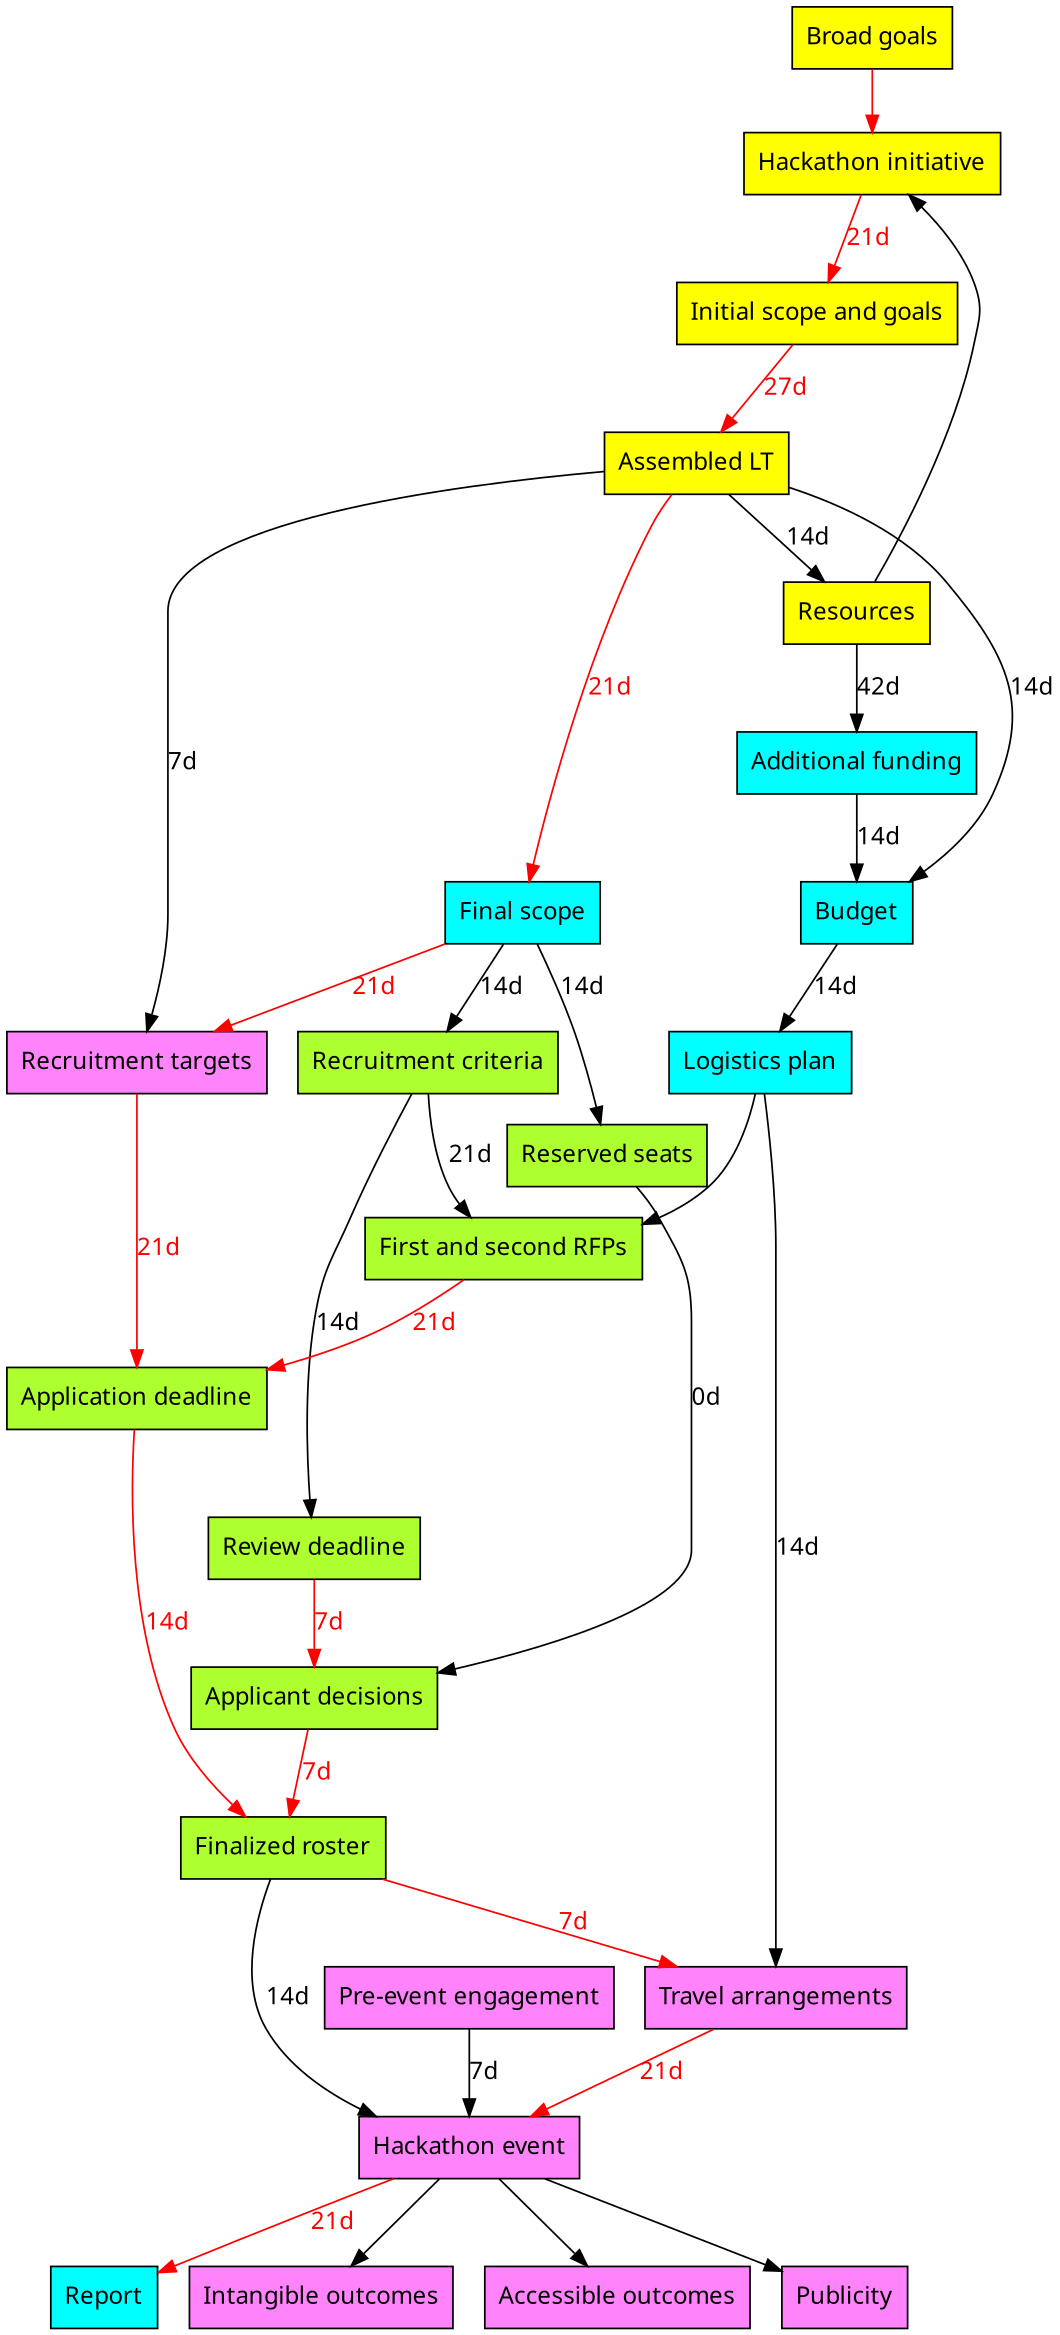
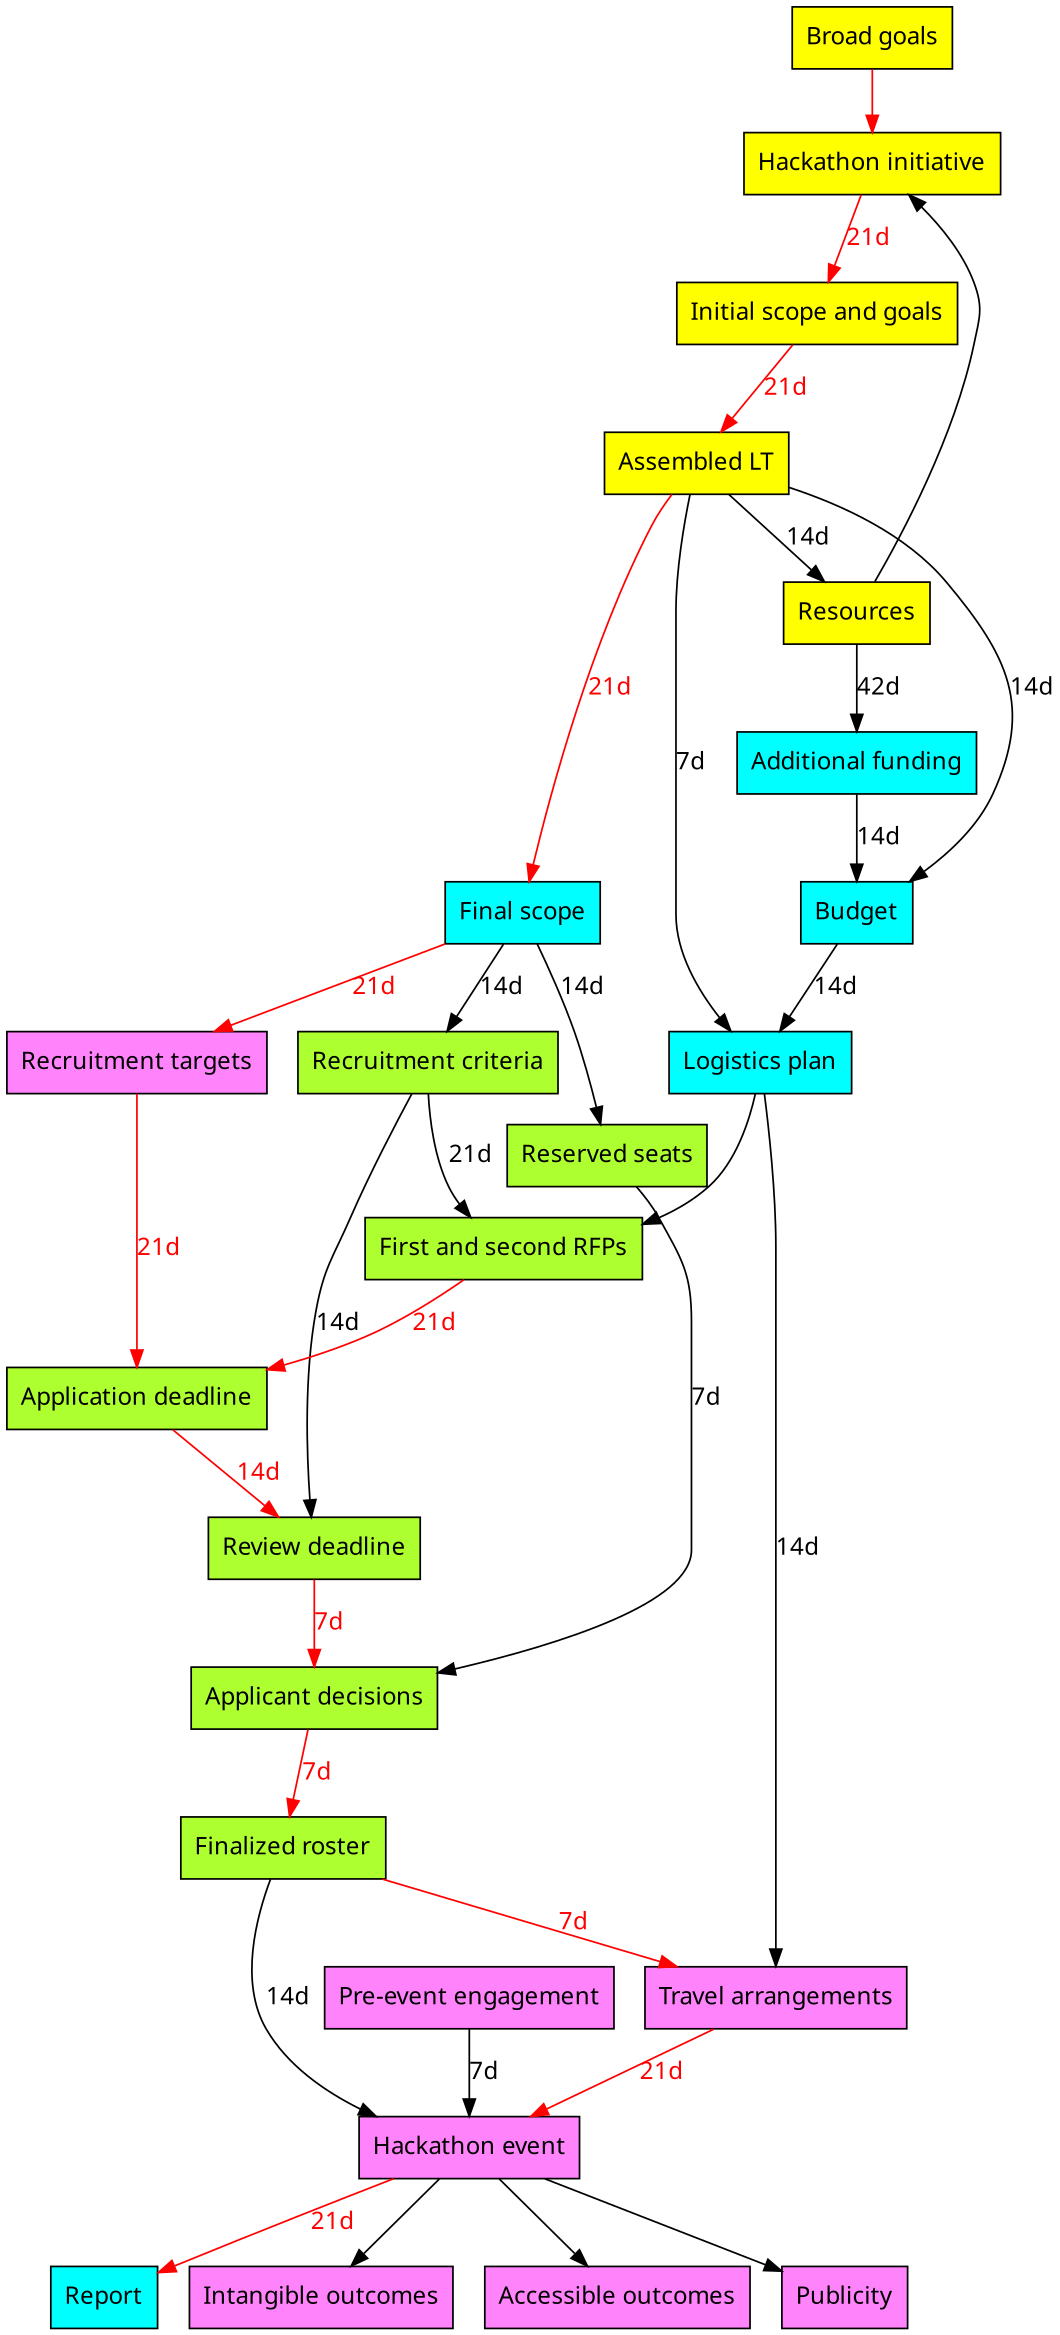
  digraph {
    node [fillcolor=greenyellow fontname=Verdana shape=box style=filled]
    edge [color=black fontcolor=black fontname=Verdana]
    "Broad goals" [fillcolor=yellow]
    Resources [fillcolor=yellow]
    "Hackathon initiative" [fillcolor=yellow]
    "Initial scope and goals" [fillcolor=yellow]
    "Assembled LT" [fillcolor=yellow]
    "Final scope" [fillcolor=cyan]
    "Additional funding" [fillcolor=cyan]
    Budget [fillcolor=cyan]
    "Logistics plan" [fillcolor=cyan]
    Report [fillcolor=cyan]
    "Reserved seats"
    "Recruitment targets" [fillcolor=orchid1]
    "Recruitment criteria"
    "First and second RFPs"
    "Application deadline"
    "Review deadline"
    "Applicant decisions"
    "Finalized roster"
    "Pre-event engagement" [fillcolor=orchid1]
    "Travel arrangements" [fillcolor=orchid1]
    "Hackathon event" [fillcolor=orchid1]
    "Intangible outcomes" [fillcolor=orchid1]
    "Accessible outcomes" [fillcolor=orchid1]
    Publicity [fillcolor=orchid1]
    subgraph sub_1 {
      "Broad goals"
      Resources
      "Hackathon initiative"
      "Initial scope and goals"
      "Assembled LT"
    }
    subgraph sub_2 {
      "Final scope"
      "Additional funding"
      Budget
      "Logistics plan"
      Report
    }
    subgraph sub_3 {
      "Reserved seats"
      "Recruitment targets"
      "Recruitment criteria"
      "First and second RFPs"
      "Application deadline"
      "Review deadline"
      "Applicant decisions"
      "Finalized roster"
    }
    subgraph sub_4 {
      "Pre-event engagement"
      "Travel arrangements"
      "Hackathon event"
      "Intangible outcomes"
      "Accessible outcomes"
      Publicity
    }
    "Broad goals" -> "Hackathon initiative" [color=red fontcolor=red]
    Resources -> "Hackathon initiative"
    Resources -> "Additional funding" [label="42d"]
    "Hackathon initiative" -> "Initial scope and goals" [color=red fontcolor=red label="21d"]
-   "Initial scope and goals" -> "Assembled LT" [color=red fontcolor=red label="27d"]
+   "Initial scope and goals" -> "Assembled LT" [color=red fontcolor=red label="21d"]
    "Assembled LT" -> Resources [label="14d"]
    "Assembled LT" -> "Final scope" [color=red fontcolor=red label="21d"]
    "Assembled LT" -> Budget [label="14d"]
-   "Assembled LT" -> "Recruitment targets" [label="7d"]
+   "Assembled LT" -> "Logistics plan" [label="7d"]
    "Final scope" -> "Reserved seats" [label="14d"]
    "Final scope" -> "Recruitment targets" [color=red fontcolor=red label="21d"]
    "Final scope" -> "Recruitment criteria" [label="14d"]
    "Additional funding" -> Budget [label="14d"]
    Budget -> "Logistics plan" [label="14d"]
    "Logistics plan" -> "First and second RFPs"
    "Logistics plan" -> "Travel arrangements" [label="14d"]
-   "Reserved seats" -> "Applicant decisions" [label="0d"]
+   "Reserved seats" -> "Applicant decisions" [label="7d"]
    "Recruitment targets" -> "Application deadline" [color=red fontcolor=red label="21d"]
    "Recruitment criteria" -> "First and second RFPs" [label="21d"]
    "Recruitment criteria" -> "Review deadline" [label="14d"]
    "First and second RFPs" -> "Application deadline" [color=red fontcolor=red label="21d"]
-   "Application deadline" -> "Finalized roster" [color=red fontcolor=red label="14d"]
+   "Application deadline" -> "Review deadline" [color=red fontcolor=red label="14d"]
    "Review deadline" -> "Applicant decisions" [color=red fontcolor=red label="7d"]
    "Applicant decisions" -> "Finalized roster" [color=red fontcolor=red label="7d"]
    "Finalized roster" -> "Travel arrangements" [color=red fontcolor=red label="7d"]
    "Finalized roster" -> "Hackathon event" [label="14d"]
    "Pre-event engagement" -> "Hackathon event" [label="7d"]
    "Travel arrangements" -> "Hackathon event" [color=red fontcolor=red label="21d"]
    "Hackathon event" -> Report [color=red fontcolor=red label="21d"]
    "Hackathon event" -> "Intangible outcomes"
    "Hackathon event" -> "Accessible outcomes"
    "Hackathon event" -> Publicity
  }
